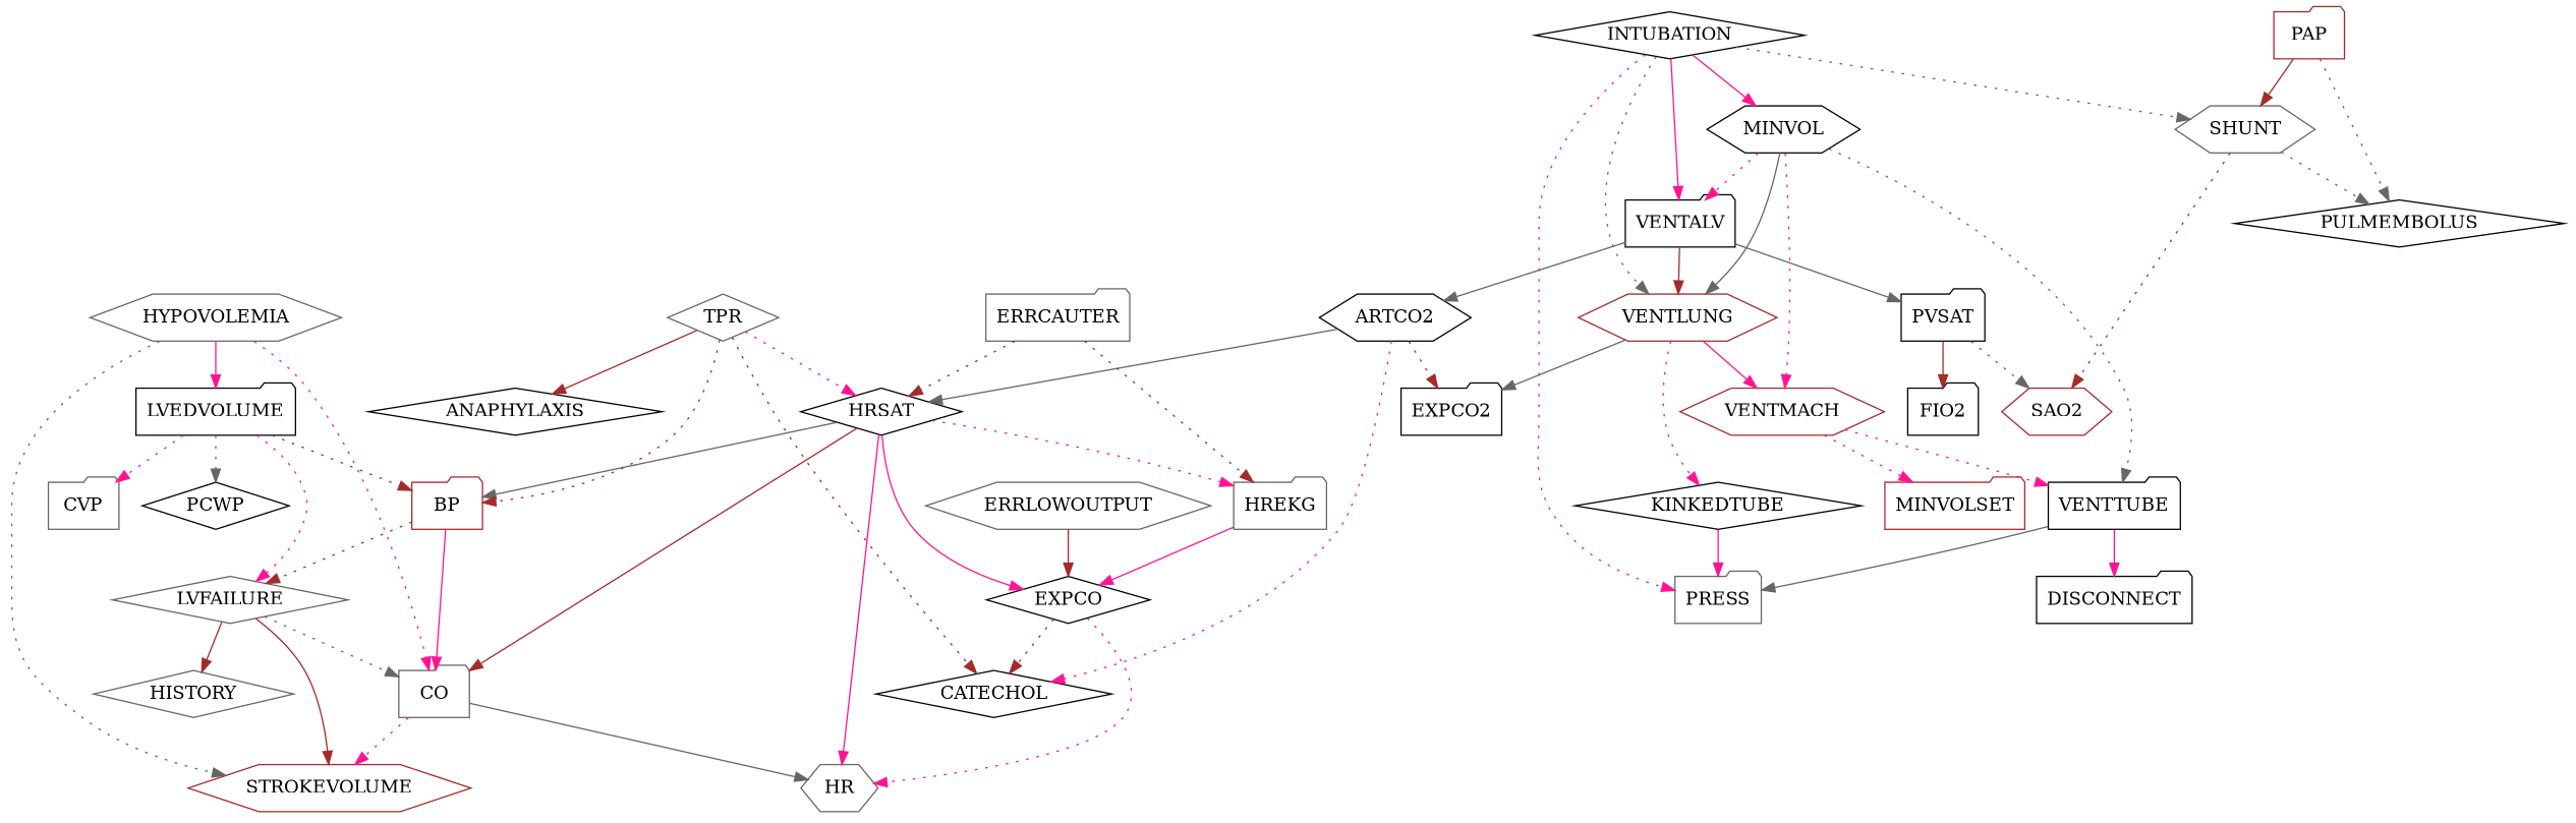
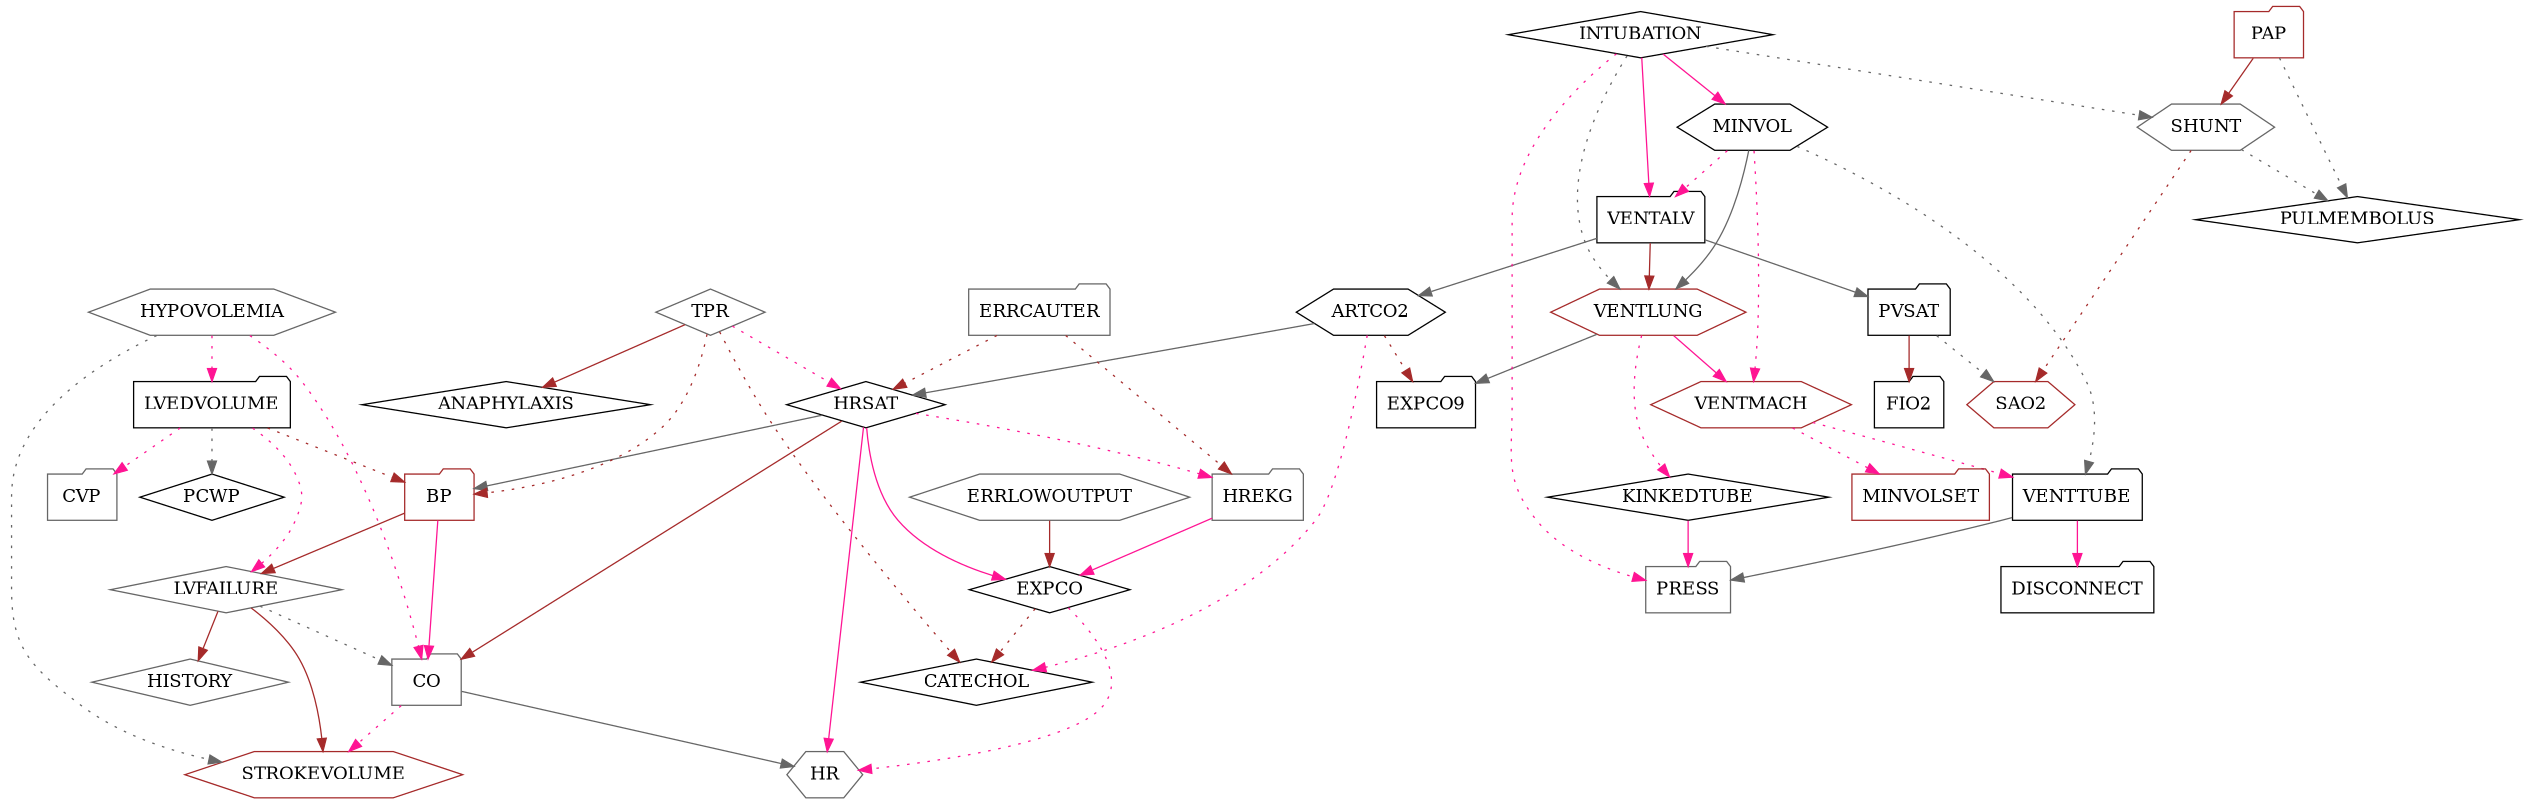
  digraph {
    node [color=black shape=folder]
    edge [color=deeppink style=dotted]
    HYPOVOLEMIA [color=gray40 shape=hexagon]
    CO [color=gray40]
    LVEDVOLUME
    STROKEVOLUME [color=brown shape=hexagon]
    HR [color=gray40 shape=hexagon]
    LVFAILURE [color=gray40 shape=diamond]
    BP [color=brown]
    PCWP [shape=diamond]
    CVP [color=gray40]
    HISTORY [color=gray40 shape=diamond]
    HRSAT [shape=diamond]
    n12 [label=EXPCO shape=diamond]
    HREKG [color=gray40]
    CATECHOL [shape=diamond]
    TPR [color=gray40 shape=diamond]
    ANAPHYLAXIS [shape=diamond]
    MINVOL [shape=hexagon]
    VENTMACH [color=brown shape=hexagon]
    VENTLUNG [color=brown shape=hexagon]
    VENTTUBE
    VENTALV
    MINVOLSET [color=brown]
    KINKEDTUBE [shape=diamond]
-   EXPCO2
+   EXPCO2 [label=EXPCO9]
    PRESS [color=gray40]
    DISCONNECT
    ARTCO2 [shape=hexagon]
    PVSAT
    ERRLOWOUTPUT [color=gray40 shape=hexagon]
    PAP [color=brown]
    SHUNT [color=gray40 shape=hexagon]
    PULMEMBOLUS [shape=diamond]
    SAO2 [color=brown shape=hexagon]
    INTUBATION [shape=diamond]
    FIO2
    ERRCAUTER [color=gray40]
    HYPOVOLEMIA -> CO
-   HYPOVOLEMIA -> LVEDVOLUME [style=solid]
+   HYPOVOLEMIA -> LVEDVOLUME
    HYPOVOLEMIA -> STROKEVOLUME [color=gray40]
    CO -> STROKEVOLUME
    CO -> HR [color=gray40 style=solid]
    LVEDVOLUME -> LVFAILURE
    LVEDVOLUME -> BP [color=brown]
    LVEDVOLUME -> PCWP [color=gray40]
    LVEDVOLUME -> CVP
    LVFAILURE -> CO [color=gray40]
    LVFAILURE -> STROKEVOLUME [color=brown style=solid]
    LVFAILURE -> HISTORY [color=brown style=solid]
    BP -> CO [style=solid]
-   BP -> LVFAILURE [color=brown]
+   BP -> LVFAILURE [color=brown style=solid]
    HRSAT -> CO [color=brown style=solid]
    HRSAT -> HR [style=solid]
    HRSAT -> BP [color=gray40 style=solid]
    HRSAT -> n12 [style=solid]
    HRSAT -> HREKG
    n12 -> HR
    n12 -> CATECHOL [color=brown]
    HREKG -> n12 [style=solid]
    TPR -> BP [color=brown]
    TPR -> HRSAT
    TPR -> CATECHOL [color=brown]
    TPR -> ANAPHYLAXIS [color=brown style=solid]
    MINVOL -> VENTMACH
    MINVOL -> VENTLUNG [color=gray40 style=solid]
    MINVOL -> VENTTUBE [color=gray40]
    MINVOL -> VENTALV
    VENTMACH -> VENTTUBE
    VENTMACH -> MINVOLSET
    VENTLUNG -> VENTMACH [style=solid]
    VENTLUNG -> KINKEDTUBE
    VENTLUNG -> EXPCO2 [color=gray40 style=solid]
    VENTTUBE -> PRESS [color=gray40 style=solid]
    VENTTUBE -> DISCONNECT [style=solid]
    VENTALV -> VENTLUNG [color=brown style=solid]
    VENTALV -> ARTCO2 [color=gray40 style=solid]
    VENTALV -> PVSAT [color=gray40 style=solid]
    KINKEDTUBE -> PRESS [style=solid]
    ARTCO2 -> HRSAT [color=gray40 style=solid]
    ARTCO2 -> CATECHOL
    ARTCO2 -> EXPCO2 [color=brown]
    PVSAT -> SAO2 [color=gray40]
    PVSAT -> FIO2 [color=brown style=solid]
    ERRLOWOUTPUT -> n12 [color=brown style=solid]
    PAP -> SHUNT [color=brown style=solid]
    PAP -> PULMEMBOLUS [color=gray40]
    SHUNT -> PULMEMBOLUS [color=gray40]
    SHUNT -> SAO2 [color=brown]
    INTUBATION -> MINVOL [style=solid]
    INTUBATION -> VENTLUNG [color=gray40]
    INTUBATION -> VENTALV [style=solid]
    INTUBATION -> PRESS
    INTUBATION -> SHUNT [color=gray40]
    ERRCAUTER -> HRSAT [color=brown]
    ERRCAUTER -> HREKG [color=brown]
  }
